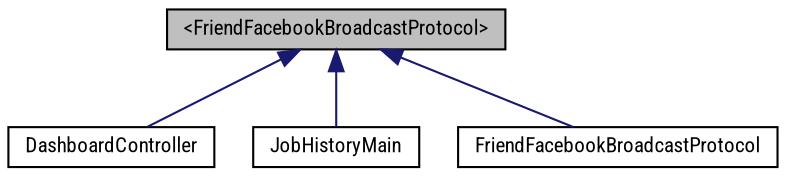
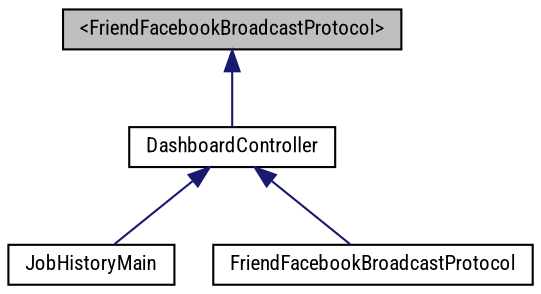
  digraph {
    fontname="Roboto Condensed"
    node [color=black fillcolor=white fontname="Roboto Condensed" fontsize=10 shape=record style=filled]
    edge [color=midnightblue dir=back fontname="Roboto Condensed" fontsize=10 labelfontname=Helvetica labelfontsize=10 style=solid]
    n1 [fillcolor=grey75 fontcolor=black height=0.2 label="\<FriendFacebookBroadcastProtocol\>" width=0.4]
    n2 [height=0.2 label=DashboardController width=0.4]
    n3 [height=0.2 label=JobHistoryMain width=0.4]
    n4 [height=0.2 label=FriendFacebookBroadcastProtocol width=0.4]
    n1 -> n2
-   n1 -> n3
-   n1 -> n4
+   n2 -> n3
+   n2 -> n4
  }
